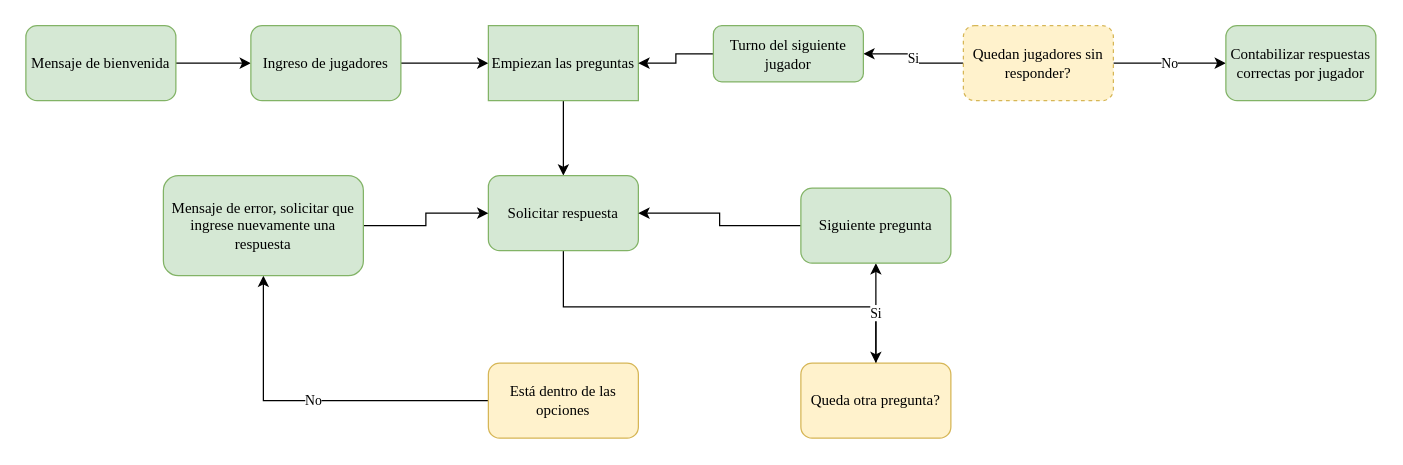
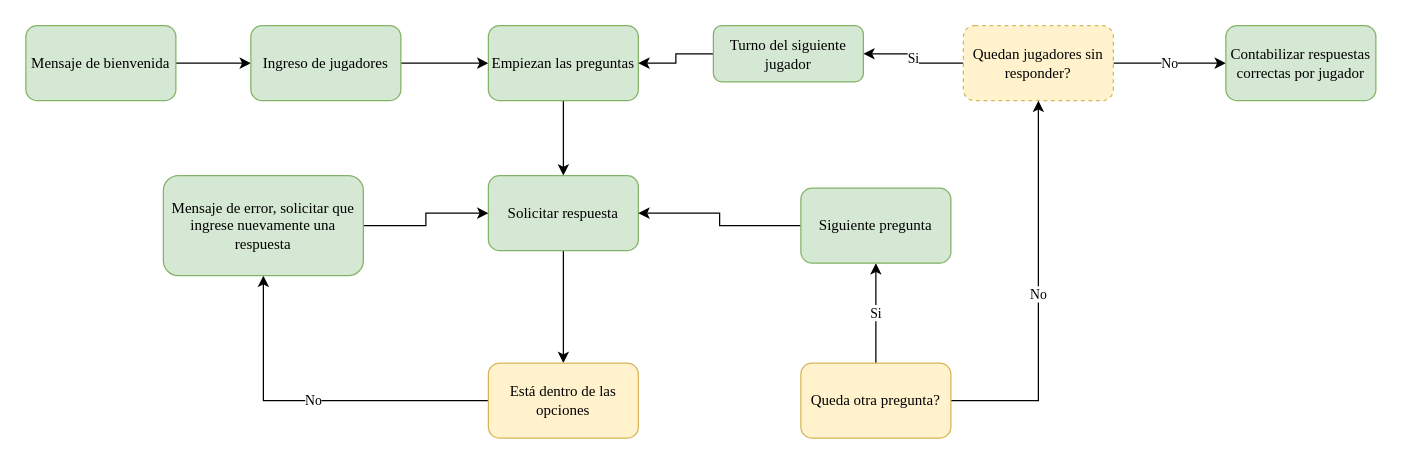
  <mxCell id="0" />
  <mxCell id="1" parent="0" />
  <mxCell id="2" style="edgeStyle=orthogonalEdgeStyle;rounded=0;orthogonalLoop=1;jettySize=auto;html=1;exitX=1;exitY=0.5;exitDx=0;exitDy=0;fontFamily=Lucida Console;sourcePerimeterSpacing=0;jumpSize=11;shadow=0;sketch=0;" edge="1" parent="1" source="3" target="5"><mxGeometry relative="1" as="geometry" /></mxCell>
  <mxCell id="3" value="&lt;font face=&quot;Lucida Console&quot;&gt;Mensaje de bienvenida&lt;/font&gt;" style="rounded=1;whiteSpace=wrap;html=1;fillColor=#d5e8d4;strokeColor=#82b366;" vertex="1" parent="1"><mxGeometry x="20" y="20" width="120" height="60" as="geometry" /></mxCell>
  <mxCell id="4" style="edgeStyle=orthogonalEdgeStyle;rounded=0;orthogonalLoop=1;jettySize=auto;html=1;exitX=1;exitY=0.5;exitDx=0;exitDy=0;fontFamily=Lucida Console;" edge="1" parent="1" source="5" target="7"><mxGeometry relative="1" as="geometry" /></mxCell>
  <mxCell id="5" value="Ingreso de jugadores" style="rounded=1;whiteSpace=wrap;html=1;fontFamily=Lucida Console;fillColor=#d5e8d4;strokeColor=#82b366;" vertex="1" parent="1"><mxGeometry x="200" y="20" width="120" height="60" as="geometry" /></mxCell>
  <mxCell id="6" style="edgeStyle=orthogonalEdgeStyle;rounded=0;orthogonalLoop=1;jettySize=auto;html=1;exitX=0.5;exitY=1;exitDx=0;exitDy=0;fontFamily=Lucida Console;" edge="1" parent="1" source="7" target="9"><mxGeometry relative="1" as="geometry" /></mxCell>
- <mxCell id="7" value="Empiezan las preguntas" style="whiteSpace=wrap;html=1;fontFamily=Lucida Console;fillColor=#d5e8d4;strokeColor=#82b366;rounded=0;" vertex="1" parent="1"><mxGeometry x="390" y="20" width="120" height="60" as="geometry" /></mxCell>
- <mxCell id="8" style="edgeStyle=orthogonalEdgeStyle;rounded=0;orthogonalLoop=1;jettySize=auto;html=1;exitX=0.5;exitY=1;exitDx=0;exitDy=0;fontFamily=Lucida Console;" edge="1" parent="1" source="9" target="22"><mxGeometry relative="1" as="geometry" /></mxCell>
+ <mxCell id="7" value="Empiezan las preguntas" style="rounded=1;whiteSpace=wrap;html=1;fontFamily=Lucida Console;fillColor=#d5e8d4;strokeColor=#82b366;" vertex="1" parent="1"><mxGeometry x="390" y="20" width="120" height="60" as="geometry" /></mxCell>
+ <mxCell id="8" style="edgeStyle=orthogonalEdgeStyle;rounded=0;orthogonalLoop=1;jettySize=auto;html=1;exitX=0.5;exitY=1;exitDx=0;exitDy=0;entryX=0.5;entryY=0;entryDx=0;entryDy=0;fontFamily=Lucida Console;" edge="1" parent="1" source="9" target="16"><mxGeometry relative="1" as="geometry" /></mxCell>
  <mxCell id="9" value="Solicitar respuesta" style="rounded=1;whiteSpace=wrap;html=1;fontFamily=Lucida Console;fillColor=#d5e8d4;strokeColor=#82b366;" vertex="1" parent="1"><mxGeometry x="390" y="140" width="120" height="60" as="geometry" /></mxCell>
  <mxCell id="10" value="Si" style="edgeStyle=orthogonalEdgeStyle;rounded=0;orthogonalLoop=1;jettySize=auto;html=1;exitX=0;exitY=0.5;exitDx=0;exitDy=0;fontFamily=Lucida Console;" edge="1" parent="1" source="12" target="14"><mxGeometry relative="1" as="geometry" /></mxCell>
  <mxCell id="11" value="No" style="edgeStyle=orthogonalEdgeStyle;rounded=0;orthogonalLoop=1;jettySize=auto;html=1;exitX=1;exitY=0.5;exitDx=0;exitDy=0;fontFamily=Lucida Console;entryX=0;entryY=0.5;entryDx=0;entryDy=0;" edge="1" parent="1" source="12" target="19"><mxGeometry relative="1" as="geometry" /></mxCell>
  <mxCell id="12" value="Quedan jugadores sin responder?" style="rounded=1;whiteSpace=wrap;html=1;fontFamily=Lucida Console;fillColor=#fff2cc;strokeColor=#d6b656;dashed=1;" vertex="1" parent="1"><mxGeometry x="770" y="20" width="120" height="60" as="geometry" /></mxCell>
  <mxCell id="13" style="edgeStyle=orthogonalEdgeStyle;rounded=0;orthogonalLoop=1;jettySize=auto;html=1;exitX=0;exitY=0.5;exitDx=0;exitDy=0;fontFamily=Lucida Console;" edge="1" parent="1" source="14" target="7"><mxGeometry relative="1" as="geometry" /></mxCell>
  <mxCell id="14" value="Turno del siguiente jugador" style="rounded=1;whiteSpace=wrap;html=1;fontFamily=Lucida Console;fillColor=#d5e8d4;strokeColor=#82b366;" vertex="1" parent="1"><mxGeometry x="570" y="20" width="120" height="45" as="geometry" /></mxCell>
  <mxCell id="15" value="No" style="edgeStyle=orthogonalEdgeStyle;rounded=0;orthogonalLoop=1;jettySize=auto;html=1;exitX=0;exitY=0.5;exitDx=0;exitDy=0;fontFamily=Lucida Console;" edge="1" parent="1" source="16" target="18"><mxGeometry relative="1" as="geometry" /></mxCell>
  <mxCell id="16" value="Está dentro de las opciones" style="rounded=1;whiteSpace=wrap;html=1;fontFamily=Lucida Console;fillColor=#fff2cc;strokeColor=#d6b656;" vertex="1" parent="1"><mxGeometry x="390" y="290" width="120" height="60" as="geometry" /></mxCell>
  <mxCell id="17" style="edgeStyle=orthogonalEdgeStyle;rounded=0;orthogonalLoop=1;jettySize=auto;html=1;exitX=1;exitY=0.5;exitDx=0;exitDy=0;fontFamily=Lucida Console;" edge="1" parent="1" source="18" target="9"><mxGeometry relative="1" as="geometry" /></mxCell>
  <mxCell id="18" value="Mensaje de error, solicitar que ingrese nuevamente una respuesta" style="rounded=1;whiteSpace=wrap;html=1;fontFamily=Lucida Console;fillColor=#d5e8d4;strokeColor=#82b366;" vertex="1" parent="1"><mxGeometry x="130" y="140" width="160" height="80" as="geometry" /></mxCell>
  <mxCell id="19" value="Contabilizar respuestas correctas por jugador" style="rounded=1;whiteSpace=wrap;html=1;fontFamily=Lucida Console;fillColor=#d5e8d4;strokeColor=#82b366;" vertex="1" parent="1"><mxGeometry x="980" y="20" width="120" height="60" as="geometry" /></mxCell>
  <mxCell id="20" value="Si" style="edgeStyle=orthogonalEdgeStyle;rounded=0;orthogonalLoop=1;jettySize=auto;html=1;exitX=0.5;exitY=0;exitDx=0;exitDy=0;fontFamily=Lucida Console;entryX=0.5;entryY=1;entryDx=0;entryDy=0;" edge="1" parent="1" source="22" target="24"><mxGeometry relative="1" as="geometry" /></mxCell>
+ <mxCell id="21" value="No" style="edgeStyle=orthogonalEdgeStyle;rounded=0;orthogonalLoop=1;jettySize=auto;html=1;exitX=1;exitY=0.5;exitDx=0;exitDy=0;fontFamily=Lucida Console;entryX=0.5;entryY=1;entryDx=0;entryDy=0;" edge="1" parent="1" source="22" target="12"><mxGeometry relative="1" as="geometry" /></mxCell>
  <mxCell id="22" value="Queda otra pregunta?" style="rounded=1;whiteSpace=wrap;html=1;fontFamily=Lucida Console;fillColor=#fff2cc;strokeColor=#d6b656;" vertex="1" parent="1"><mxGeometry x="640" y="290" width="120" height="60" as="geometry" /></mxCell>
  <mxCell id="23" style="edgeStyle=orthogonalEdgeStyle;rounded=0;orthogonalLoop=1;jettySize=auto;html=1;exitX=0;exitY=0.5;exitDx=0;exitDy=0;fontFamily=Lucida Console;" edge="1" parent="1" source="24" target="9"><mxGeometry relative="1" as="geometry" /></mxCell>
  <mxCell id="24" value="Siguiente pregunta" style="rounded=1;whiteSpace=wrap;html=1;fontFamily=Lucida Console;fillColor=#d5e8d4;strokeColor=#82b366;" vertex="1" parent="1"><mxGeometry x="640" y="150" width="120" height="60" as="geometry" /></mxCell>
